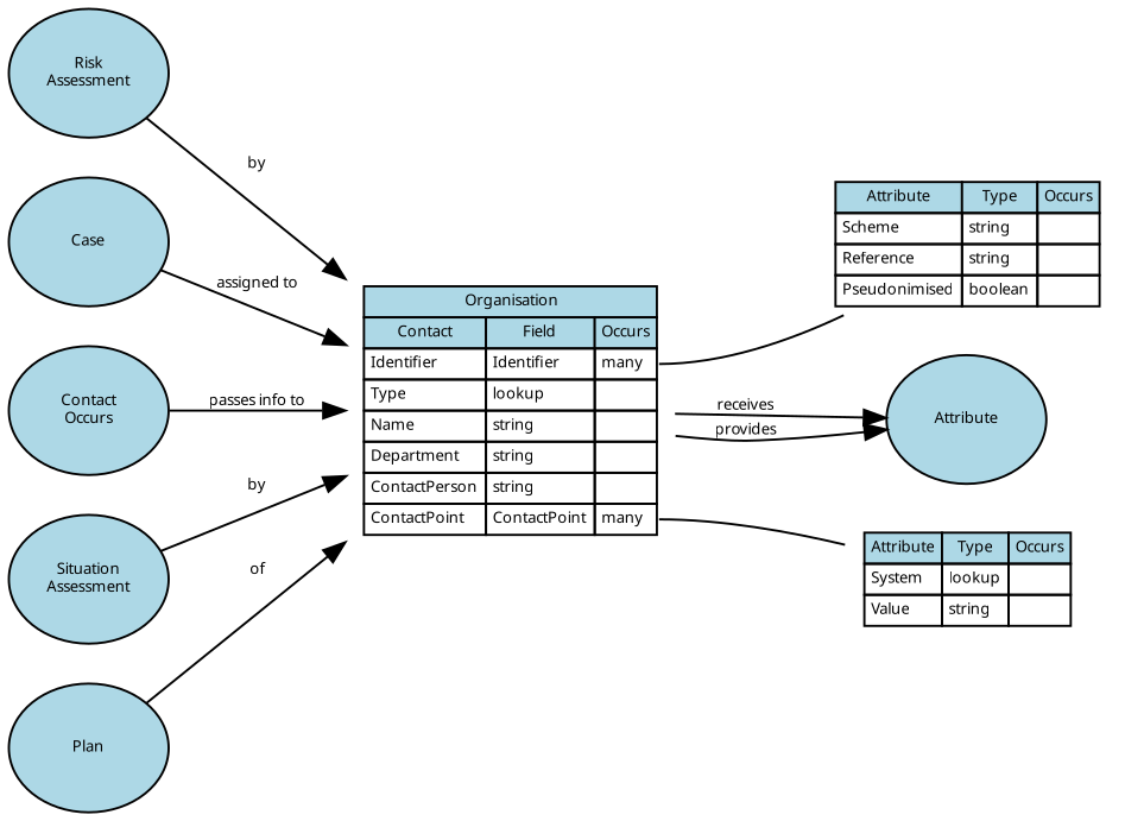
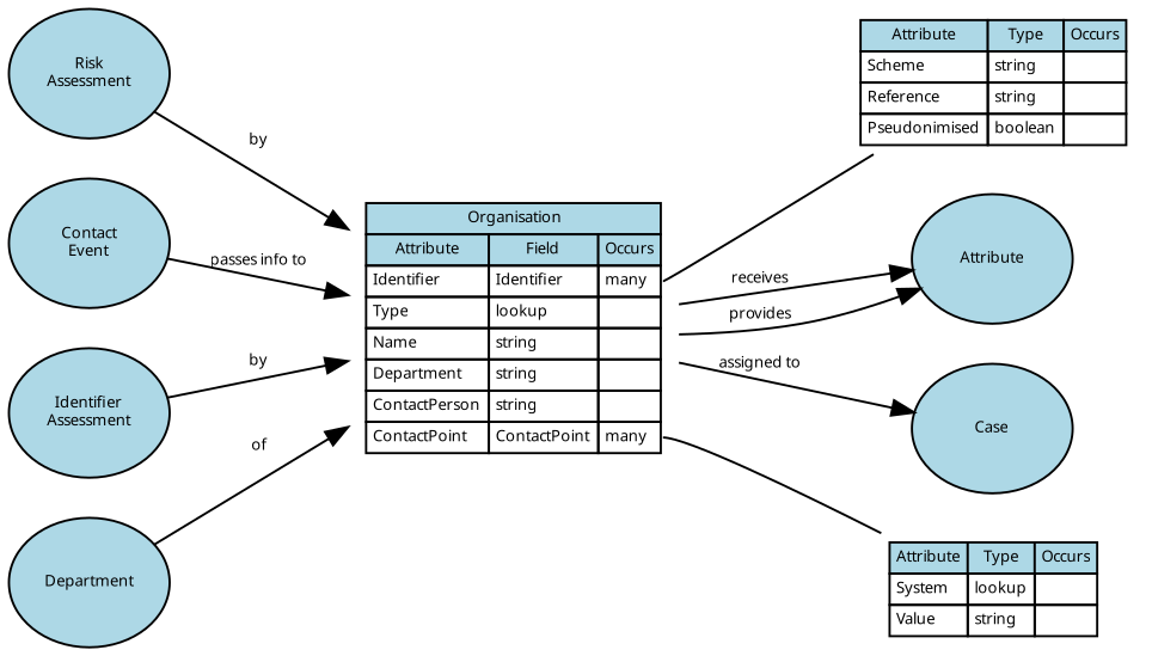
  digraph {
    fontname="Noto Sans"
    rankdir=LR
    splines=true
    node [black=black color=black fillcolor=lightblue fontname="Noto Sans" fontsize=7 fixedsize=true style=filled]
    edge [fontname="Noto Sans" fontsize=7 labelfontname=Arial labelfontsize=7]
    n1 [label=<<table border='0' cellborder='1' cellspacing='0'><tr><td bgcolor='lightblue'>Attribute</td><td bgcolor='lightblue'>Type</td><td bgcolor='lightblue'>Occurs</td></tr><tr><td align='left' balign='left' valign='top'>Scheme</td><td align='left' balign='left' valign='top'>string</td><td align='left' balign='left' valign='top'></td></tr><tr><td align='left' balign='left' valign='top'>Reference</td><td align='left' balign='left' valign='top'>string</td><td align='left' balign='left' valign='top'></td></tr><tr><td align='left' balign='left' valign='top'>Pseudonimised</td><td align='left' balign='left' valign='top'>boolean</td><td align='left' balign='left' valign='top'></td></tr></table>> shape=plaintext fixedsize="" style=""]
-   n2 [label=<<table border='0' cellborder='1' cellspacing='0'><tr><td colspan='3' bgcolor='lightblue'> Organisation</td></tr><tr><td bgcolor='lightblue'>Contact</td><td bgcolor='lightblue'>Field</td><td bgcolor='lightblue'>Occurs</td></tr><tr><td align='left' balign='left' valign='top'>Identifier</td><td align='left' balign='left' valign='top'>Identifier</td><td align='left' balign='left' valign='top' port='29'>many</td></tr><tr><td align='left' balign='left' valign='top'>Type</td><td align='left' balign='left' valign='top'>lookup</td><td align='left' balign='left' valign='top'></td></tr><tr><td align='left' balign='left' valign='top'>Name</td><td align='left' balign='left' valign='top'>string</td><td align='left' balign='left' valign='top'></td></tr><tr><td align='left' balign='left' valign='top'>Department</td><td align='left' balign='left' valign='top'>string</td><td align='left' balign='left' valign='top'></td></tr><tr><td align='left' balign='left' valign='top'>ContactPerson</td><td align='left' balign='left' valign='top'>string</td><td align='left' balign='left' valign='top'></td></tr><tr><td align='left' balign='left' valign='top'>ContactPoint</td><td align='left' balign='left' valign='top'>ContactPoint</td><td align='left' balign='left' valign='top' port='30'>many</td></tr></table>> shape=plaintext fixedsize="" style=""]
+   n2 [label=<<table border='0' cellborder='1' cellspacing='0'><tr><td colspan='3' bgcolor='lightblue'> Organisation</td></tr><tr><td bgcolor='lightblue'>Attribute</td><td bgcolor='lightblue'>Field</td><td bgcolor='lightblue'>Occurs</td></tr><tr><td align='left' balign='left' valign='top'>Identifier</td><td align='left' balign='left' valign='top'>Identifier</td><td align='left' balign='left' valign='top' port='29'>many</td></tr><tr><td align='left' balign='left' valign='top'>Type</td><td align='left' balign='left' valign='top'>lookup</td><td align='left' balign='left' valign='top'></td></tr><tr><td align='left' balign='left' valign='top'>Name</td><td align='left' balign='left' valign='top'>string</td><td align='left' balign='left' valign='top'></td></tr><tr><td align='left' balign='left' valign='top'>Department</td><td align='left' balign='left' valign='top'>string</td><td align='left' balign='left' valign='top'></td></tr><tr><td align='left' balign='left' valign='top'>ContactPerson</td><td align='left' balign='left' valign='top'>string</td><td align='left' balign='left' valign='top'></td></tr><tr><td align='left' balign='left' valign='top'>ContactPoint</td><td align='left' balign='left' valign='top'>ContactPoint</td><td align='left' balign='left' valign='top' port='30'>many</td></tr></table>> shape=plaintext fixedsize="" style=""]
    n3 [label=<<table border='0' cellborder='1' cellspacing='0'><tr><td bgcolor='lightblue'>Attribute</td><td bgcolor='lightblue'>Type</td><td bgcolor='lightblue'>Occurs</td></tr><tr><td align='left' balign='left' valign='top'>System</td><td align='left' balign='left' valign='top'>lookup</td><td align='left' balign='left' valign='top'></td></tr><tr><td align='left' balign='left' valign='top'>Value</td><td align='left' balign='left' valign='top'>string</td><td align='left' balign='left' valign='top'></td></tr></table>> shape=plaintext fixedsize="" style=""]
    n4 [height=0.8 label=Attribute width=1.0]
    n5 [height=0.8 label="Risk\nAssessment" width=1.0]
    n6 [height=0.8 label=Case width=1.0]
-   n7 [height=0.8 label="Contact\nOccurs" width=1.0]
-   n8 [height=0.8 label="Situation\nAssessment" width=1.0]
-   n9 [height=0.8 label=Plan width=1.0]
+   n7 [height=0.8 label="Contact\nEvent" width=1.0]
+   n8 [height=0.8 label="Identifier\nAssessment" width=1.0]
+   n9 [height=0.8 label=Department width=1.0]
    n2 -> n1 [dir=none tailport=29]
    n2 -> n3 [dir=none tailport=30]
    n2 -> n4 [label=receives]
    n2 -> n4 [label=provides]
    n5 -> n2 [label=by]
-   n6 -> n2 [label="assigned to"]
+   n2 -> n6 [label="assigned to"]
    n7 -> n2 [label="passes info to"]
    n8 -> n2 [label=by]
    n9 -> n2 [label=of]
  }
